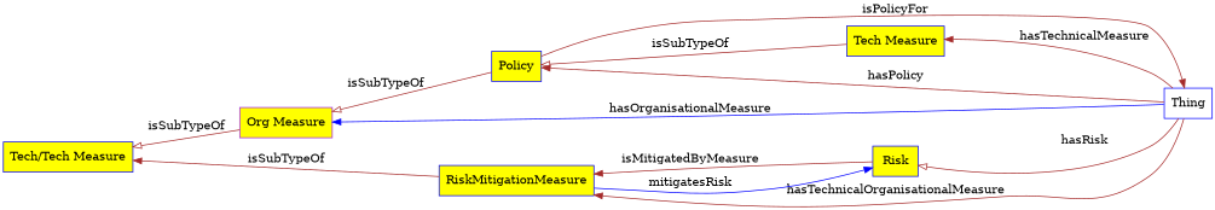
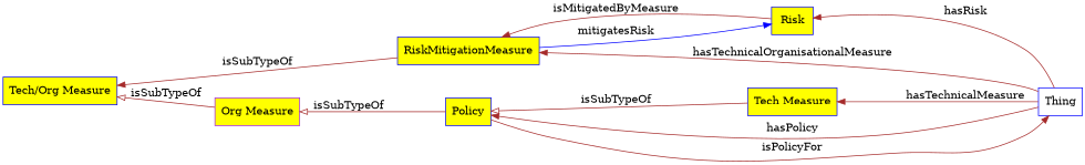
  digraph {
    rankdir=RL
    node [color=blue fillcolor=yellow shape=rect style=filled]
    edge [color=brown]
    Thing [fillcolor=none]
    n2 [label="Tech Measure"]
    n3 [color=purple label="Org Measure"]
    Risk
    Policy
    RiskMitigationMeasure
-   n7 [label="Tech/Tech Measure"]
+   n7 [label="Tech/Org Measure"]
    Thing -> n2 [label=hasTechnicalMeasure]
-   Thing -> n3 [color=blue label=hasOrganisationalMeasure]
-   Thing -> Risk [label=hasRisk arrowhead=onormal]
+   Thing -> Risk [label=hasRisk]
    Thing -> Policy [label=hasPolicy]
    Thing -> RiskMitigationMeasure [label=hasTechnicalOrganisationalMeasure]
    n2 -> Policy [arrowhead=onormal label=isSubTypeOf]
    n3 -> n7 [arrowhead=onormal label=isSubTypeOf]
    Risk -> RiskMitigationMeasure [label=isMitigatedByMeasure]
    Policy -> Thing [label=isPolicyFor]
    Policy -> n3 [arrowhead=onormal label=isSubTypeOf]
    RiskMitigationMeasure -> Risk [color=blue label=mitigatesRisk]
    RiskMitigationMeasure -> n7 [arrowhead=normal label=isSubTypeOf]
  }
